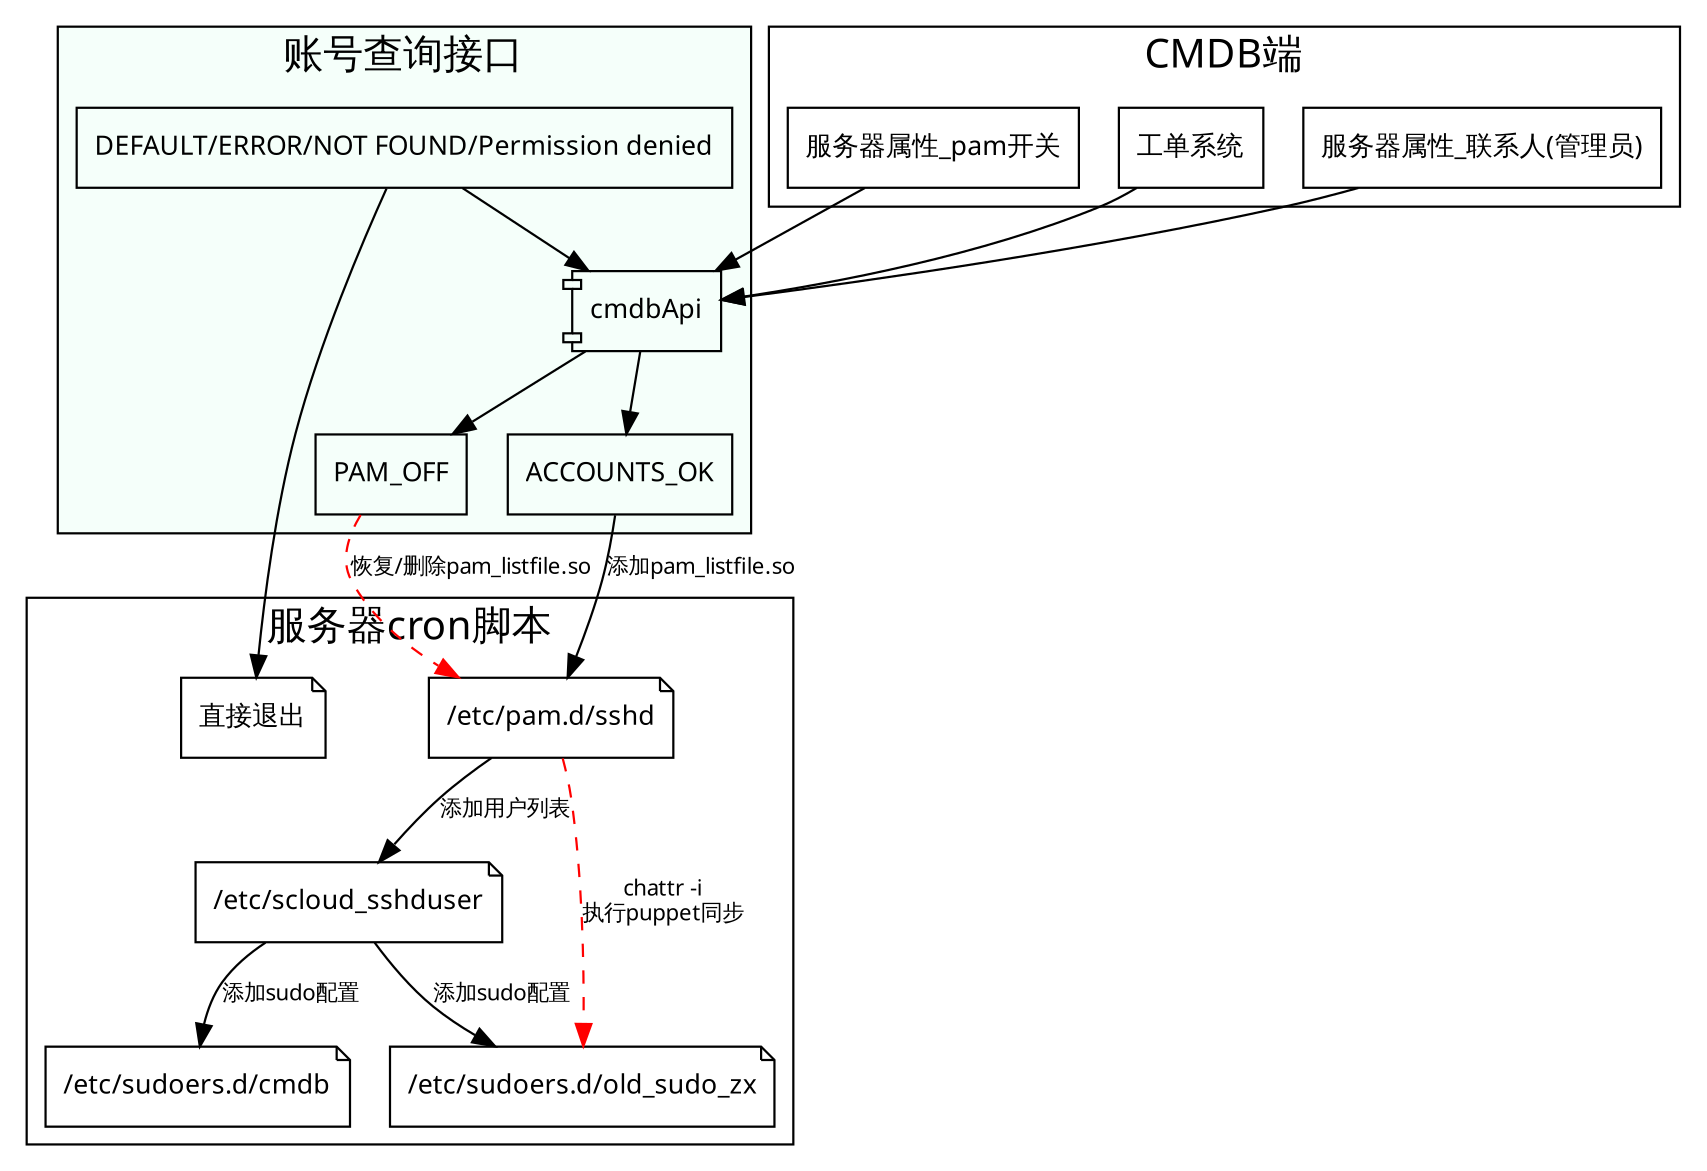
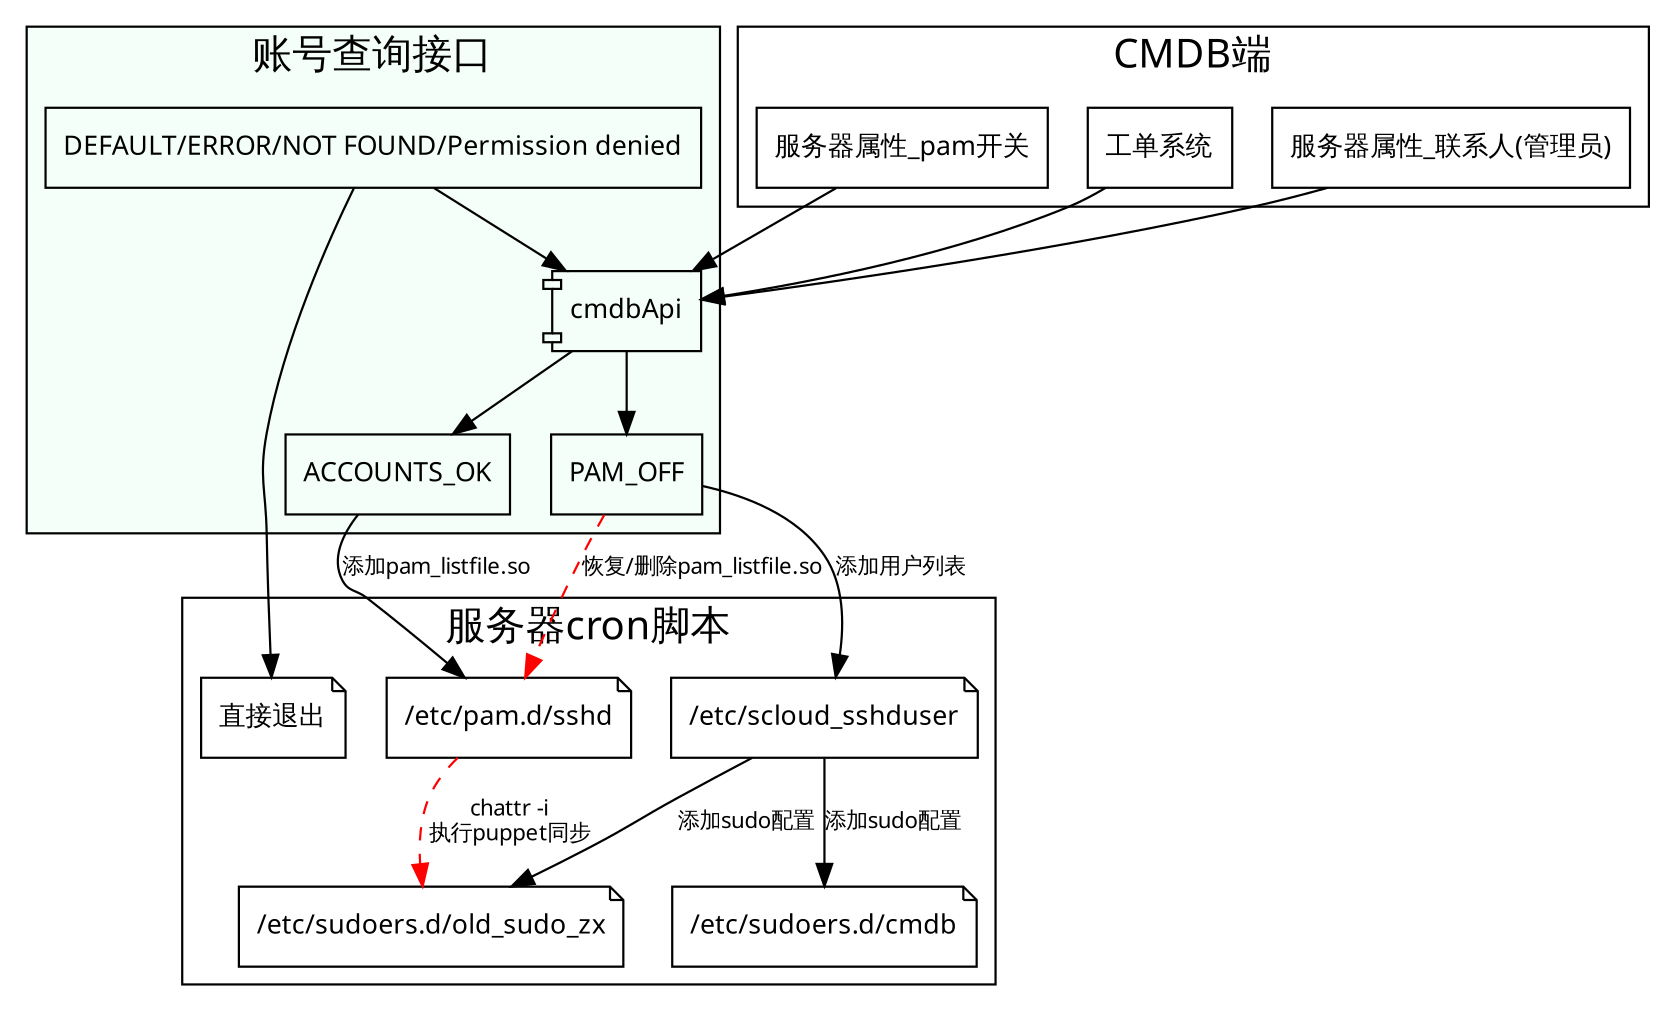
  digraph {
    fontname="Noto Sans"
    fontsize="18px"
    node [fontname="Noto Sans" fontsize="12px" shape=record]
    edge [fontname="Noto Sans" fontsize="10px"]
    n1 [label=cmdbApi shape=component]
    n2 [label=ACCOUNTS_OK]
    n3 [label=PAM_OFF]
    n4 [label="DEFAULT/ERROR/NOT FOUND/Permission denied"]
    n5 [label="/etc/pam.d/sshd" shape=note]
    n6 [label="/etc/scloud_sshduser" shape=note]
    n7 [label="/etc/sudoers.d/cmdb" shape=note]
    n8 [label="/etc/sudoers.d/old_sudo_zx" shape=note]
    n9 [label="直接退出" shape=note]
    n10 [label=" 工单系统"]
    n11 [label=" 服务器属性_联系人(管理员)"]
    n12 [label=" 服务器属性_pam开关"]
    subgraph cluster_1 {
      bgcolor=mintcream
      label="账号查询接口"
      n1
      n2
      n3
      n4
    }
    subgraph cluster_2 {
      label="服务器cron脚本"
      n5
      n6
      n7
      n8
      n9
    }
    subgraph cluster_3 {
      label="CMDB端"
      n10
      n11
      n12
    }
    n1 -> n2
    n1 -> n3
    n2 -> n5 [label="添加pam_listfile.so"]
    n3 -> n5 [color=red label="恢复/删除pam_listfile.so" style=dashed]
    n4 -> n1
    n4 -> n9
-   n5 -> n6 [label="添加用户列表"]
+   n3 -> n6 [label="添加用户列表"]
    n5 -> n8 [color=red label="chattr -i\n执行puppet同步" style=dashed]
    n6 -> n7 [label="添加sudo配置"]
    n6 -> n8 [label="添加sudo配置"]
    n10 -> n1
    n11 -> n1
    n12 -> n1
  }
